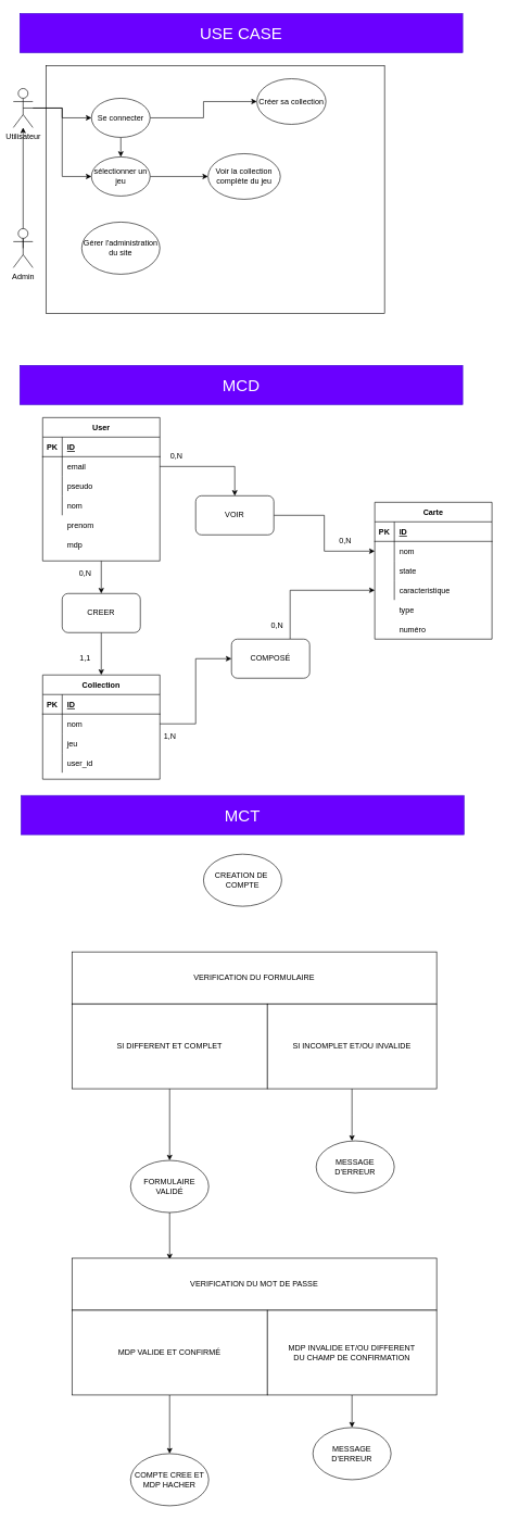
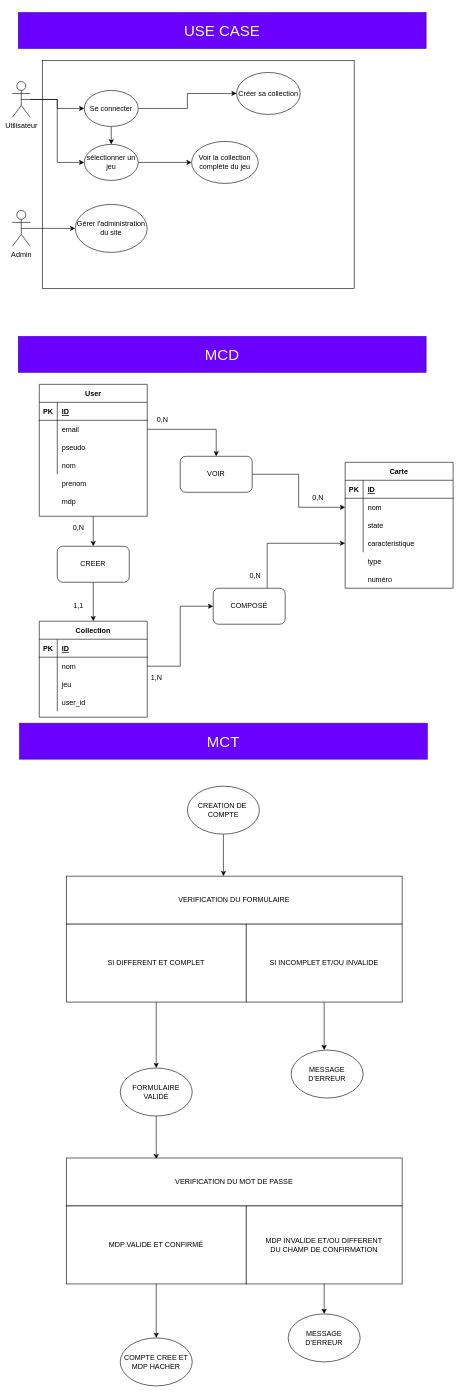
  <mxCell id="0" />
  <mxCell id="1" parent="0" />
  <mxCell id="2" value="" style="rounded=0;whiteSpace=wrap;html=1;" vertex="1" parent="1"><mxGeometry x="70" y="100" width="520" height="380" as="geometry" /></mxCell>
  <mxCell id="3" style="edgeStyle=orthogonalEdgeStyle;rounded=0;orthogonalLoop=1;jettySize=auto;html=1;exitX=0.5;exitY=0.5;exitDx=0;exitDy=0;exitPerimeter=0;entryX=0;entryY=0.5;entryDx=0;entryDy=0;" edge="1" parent="1" source="5" target="8"><mxGeometry relative="1" as="geometry" /></mxCell>
  <mxCell id="4" style="edgeStyle=orthogonalEdgeStyle;rounded=0;orthogonalLoop=1;jettySize=auto;html=1;entryX=0;entryY=0.5;entryDx=0;entryDy=0;" edge="1" parent="1" source="5" target="10"><mxGeometry relative="1" as="geometry" /></mxCell>
  <mxCell id="5" value="Utilisateur" style="shape=umlActor;verticalLabelPosition=bottom;verticalAlign=top;html=1;outlineConnect=0;" vertex="1" parent="1"><mxGeometry x="20" y="135" width="30" height="60" as="geometry" /></mxCell>
  <mxCell id="6" style="edgeStyle=orthogonalEdgeStyle;rounded=0;orthogonalLoop=1;jettySize=auto;html=1;exitX=0.5;exitY=1;exitDx=0;exitDy=0;entryX=0.5;entryY=0;entryDx=0;entryDy=0;" edge="1" parent="1" source="8" target="10"><mxGeometry relative="1" as="geometry" /></mxCell>
  <mxCell id="7" style="edgeStyle=orthogonalEdgeStyle;rounded=0;orthogonalLoop=1;jettySize=auto;html=1;exitX=1;exitY=0.5;exitDx=0;exitDy=0;entryX=0;entryY=0.5;entryDx=0;entryDy=0;" edge="1" parent="1" source="8" target="11"><mxGeometry relative="1" as="geometry" /></mxCell>
  <mxCell id="8" value="Se connecter" style="ellipse;whiteSpace=wrap;html=1;" vertex="1" parent="1"><mxGeometry x="140" y="150" width="90" height="60" as="geometry" /></mxCell>
  <mxCell id="9" style="edgeStyle=orthogonalEdgeStyle;rounded=0;orthogonalLoop=1;jettySize=auto;html=1;exitX=1;exitY=0.5;exitDx=0;exitDy=0;entryX=0;entryY=0.5;entryDx=0;entryDy=0;" edge="1" parent="1" source="10" target="12"><mxGeometry relative="1" as="geometry" /></mxCell>
  <mxCell id="10" value="sélectionner un&lt;br&gt;jeu" style="ellipse;whiteSpace=wrap;html=1;" vertex="1" parent="1"><mxGeometry x="140" y="240" width="90" height="60" as="geometry" /></mxCell>
  <mxCell id="11" value="Créer sa collection" style="ellipse;whiteSpace=wrap;html=1;" vertex="1" parent="1"><mxGeometry x="394" y="120" width="106" height="70" as="geometry" /></mxCell>
  <mxCell id="12" value="Voir la collection&lt;br&gt;complète du jeu" style="ellipse;whiteSpace=wrap;html=1;" vertex="1" parent="1"><mxGeometry x="319" y="235" width="111" height="70" as="geometry" /></mxCell>
- <mxCell id="13" style="edgeStyle=orthogonalEdgeStyle;rounded=0;orthogonalLoop=1;jettySize=auto;html=1;exitX=0.5;exitY=0.5;exitDx=0;exitDy=0;exitPerimeter=0;" edge="1" parent="1" source="14" target="5"><mxGeometry relative="1" as="geometry" /></mxCell>
+ <mxCell id="13" style="edgeStyle=orthogonalEdgeStyle;rounded=0;orthogonalLoop=1;jettySize=auto;html=1;exitX=0.5;exitY=0.5;exitDx=0;exitDy=0;exitPerimeter=0;entryX=0;entryY=0.5;entryDx=0;entryDy=0;" edge="1" parent="1" source="14" target="15"><mxGeometry relative="1" as="geometry" /></mxCell>
  <mxCell id="14" value="Admin" style="shape=umlActor;verticalLabelPosition=bottom;verticalAlign=top;html=1;outlineConnect=0;" vertex="1" parent="1"><mxGeometry x="20" y="350" width="30" height="60" as="geometry" /></mxCell>
  <mxCell id="15" value="Gérer l'administration&lt;br&gt;du site" style="ellipse;whiteSpace=wrap;html=1;" vertex="1" parent="1"><mxGeometry x="125" y="340" width="120" height="80" as="geometry" /></mxCell>
  <mxCell id="16" value="&lt;font style=&quot;font-size: 25px&quot;&gt;USE CASE&lt;/font&gt;" style="rounded=0;whiteSpace=wrap;html=1;fillColor=#6a00ff;strokeColor=#3700CC;fontColor=#ffffff;" vertex="1" parent="1"><mxGeometry x="30" y="20" width="680" height="60" as="geometry" /></mxCell>
  <mxCell id="17" value="&lt;font style=&quot;font-size: 25px&quot;&gt;MCD&lt;/font&gt;" style="rounded=0;whiteSpace=wrap;html=1;fillColor=#6a00ff;strokeColor=#3700CC;fontColor=#ffffff;" vertex="1" parent="1"><mxGeometry x="30" y="560" width="680" height="60" as="geometry" /></mxCell>
  <mxCell id="18" style="edgeStyle=orthogonalEdgeStyle;rounded=0;orthogonalLoop=1;jettySize=auto;html=1;exitX=0.5;exitY=1;exitDx=0;exitDy=0;entryX=0.5;entryY=0;entryDx=0;entryDy=0;" edge="1" parent="1" source="62" target="45"><mxGeometry relative="1" as="geometry" /></mxCell>
  <mxCell id="19" value="User" style="shape=table;startSize=30;container=1;collapsible=1;childLayout=tableLayout;fixedRows=1;rowLines=0;fontStyle=1;align=center;resizeLast=1;" vertex="1" parent="1"><mxGeometry x="65" y="640" width="180" height="220" as="geometry" /></mxCell>
  <mxCell id="20" value="" style="shape=partialRectangle;collapsible=0;dropTarget=0;pointerEvents=0;fillColor=none;top=0;left=0;bottom=1;right=0;points=[[0,0.5],[1,0.5]];portConstraint=eastwest;" vertex="1" parent="19"><mxGeometry y="30" width="180" height="30" as="geometry" /></mxCell>
  <mxCell id="21" value="PK" style="shape=partialRectangle;connectable=0;fillColor=none;top=0;left=0;bottom=0;right=0;fontStyle=1;overflow=hidden;" vertex="1" parent="20"><mxGeometry width="30" height="30" as="geometry" /></mxCell>
  <mxCell id="22" value="ID" style="shape=partialRectangle;connectable=0;fillColor=none;top=0;left=0;bottom=0;right=0;align=left;spacingLeft=6;fontStyle=5;overflow=hidden;" vertex="1" parent="20"><mxGeometry x="30" width="150" height="30" as="geometry" /></mxCell>
  <mxCell id="23" value="" style="shape=partialRectangle;collapsible=0;dropTarget=0;pointerEvents=0;fillColor=none;top=0;left=0;bottom=0;right=0;points=[[0,0.5],[1,0.5]];portConstraint=eastwest;" vertex="1" parent="19"><mxGeometry y="60" width="180" height="30" as="geometry" /></mxCell>
  <mxCell id="24" value="" style="shape=partialRectangle;connectable=0;fillColor=none;top=0;left=0;bottom=0;right=0;editable=1;overflow=hidden;" vertex="1" parent="23"><mxGeometry width="30" height="30" as="geometry" /></mxCell>
  <mxCell id="25" value="email" style="shape=partialRectangle;connectable=0;fillColor=none;top=0;left=0;bottom=0;right=0;align=left;spacingLeft=6;overflow=hidden;" vertex="1" parent="23"><mxGeometry x="30" width="150" height="30" as="geometry" /></mxCell>
  <mxCell id="26" value="" style="shape=partialRectangle;collapsible=0;dropTarget=0;pointerEvents=0;fillColor=none;top=0;left=0;bottom=0;right=0;points=[[0,0.5],[1,0.5]];portConstraint=eastwest;" vertex="1" parent="19"><mxGeometry y="90" width="180" height="30" as="geometry" /></mxCell>
  <mxCell id="27" value="" style="shape=partialRectangle;connectable=0;fillColor=none;top=0;left=0;bottom=0;right=0;editable=1;overflow=hidden;" vertex="1" parent="26"><mxGeometry width="30" height="30" as="geometry" /></mxCell>
  <mxCell id="28" value="pseudo" style="shape=partialRectangle;connectable=0;fillColor=none;top=0;left=0;bottom=0;right=0;align=left;spacingLeft=6;overflow=hidden;" vertex="1" parent="26"><mxGeometry x="30" width="150" height="30" as="geometry" /></mxCell>
  <mxCell id="29" value="" style="shape=partialRectangle;collapsible=0;dropTarget=0;pointerEvents=0;fillColor=none;top=0;left=0;bottom=0;right=0;points=[[0,0.5],[1,0.5]];portConstraint=eastwest;" vertex="1" parent="19"><mxGeometry y="120" width="180" height="30" as="geometry" /></mxCell>
  <mxCell id="30" value="" style="shape=partialRectangle;connectable=0;fillColor=none;top=0;left=0;bottom=0;right=0;editable=1;overflow=hidden;" vertex="1" parent="29"><mxGeometry width="30" height="30" as="geometry" /></mxCell>
  <mxCell id="31" value="nom" style="shape=partialRectangle;connectable=0;fillColor=none;top=0;left=0;bottom=0;right=0;align=left;spacingLeft=6;overflow=hidden;" vertex="1" parent="29"><mxGeometry x="30" width="150" height="30" as="geometry" /></mxCell>
  <mxCell id="32" value="Carte" style="shape=table;startSize=30;container=1;collapsible=1;childLayout=tableLayout;fixedRows=1;rowLines=0;fontStyle=1;align=center;resizeLast=1;" vertex="1" parent="1"><mxGeometry x="575" y="770" width="180" height="210" as="geometry" /></mxCell>
  <mxCell id="33" value="" style="shape=partialRectangle;collapsible=0;dropTarget=0;pointerEvents=0;fillColor=none;top=0;left=0;bottom=1;right=0;points=[[0,0.5],[1,0.5]];portConstraint=eastwest;" vertex="1" parent="32"><mxGeometry y="30" width="180" height="30" as="geometry" /></mxCell>
  <mxCell id="34" value="PK" style="shape=partialRectangle;connectable=0;fillColor=none;top=0;left=0;bottom=0;right=0;fontStyle=1;overflow=hidden;" vertex="1" parent="33"><mxGeometry width="30" height="30" as="geometry" /></mxCell>
  <mxCell id="35" value="ID" style="shape=partialRectangle;connectable=0;fillColor=none;top=0;left=0;bottom=0;right=0;align=left;spacingLeft=6;fontStyle=5;overflow=hidden;" vertex="1" parent="33"><mxGeometry x="30" width="150" height="30" as="geometry" /></mxCell>
  <mxCell id="36" value="" style="shape=partialRectangle;collapsible=0;dropTarget=0;pointerEvents=0;fillColor=none;top=0;left=0;bottom=0;right=0;points=[[0,0.5],[1,0.5]];portConstraint=eastwest;" vertex="1" parent="32"><mxGeometry y="60" width="180" height="30" as="geometry" /></mxCell>
  <mxCell id="37" value="" style="shape=partialRectangle;connectable=0;fillColor=none;top=0;left=0;bottom=0;right=0;editable=1;overflow=hidden;" vertex="1" parent="36"><mxGeometry width="30" height="30" as="geometry" /></mxCell>
  <mxCell id="38" value="nom" style="shape=partialRectangle;connectable=0;fillColor=none;top=0;left=0;bottom=0;right=0;align=left;spacingLeft=6;overflow=hidden;" vertex="1" parent="36"><mxGeometry x="30" width="150" height="30" as="geometry" /></mxCell>
  <mxCell id="39" value="" style="shape=partialRectangle;collapsible=0;dropTarget=0;pointerEvents=0;fillColor=none;top=0;left=0;bottom=0;right=0;points=[[0,0.5],[1,0.5]];portConstraint=eastwest;" vertex="1" parent="32"><mxGeometry y="90" width="180" height="30" as="geometry" /></mxCell>
  <mxCell id="40" value="" style="shape=partialRectangle;connectable=0;fillColor=none;top=0;left=0;bottom=0;right=0;editable=1;overflow=hidden;" vertex="1" parent="39"><mxGeometry width="30" height="30" as="geometry" /></mxCell>
  <mxCell id="41" value="state" style="shape=partialRectangle;connectable=0;fillColor=none;top=0;left=0;bottom=0;right=0;align=left;spacingLeft=6;overflow=hidden;" vertex="1" parent="39"><mxGeometry x="30" width="150" height="30" as="geometry" /></mxCell>
  <mxCell id="42" value="" style="shape=partialRectangle;collapsible=0;dropTarget=0;pointerEvents=0;fillColor=none;top=0;left=0;bottom=0;right=0;points=[[0,0.5],[1,0.5]];portConstraint=eastwest;" vertex="1" parent="32"><mxGeometry y="120" width="180" height="30" as="geometry" /></mxCell>
  <mxCell id="43" value="" style="shape=partialRectangle;connectable=0;fillColor=none;top=0;left=0;bottom=0;right=0;editable=1;overflow=hidden;" vertex="1" parent="42"><mxGeometry width="30" height="30" as="geometry" /></mxCell>
  <mxCell id="44" value="caracteristique" style="shape=partialRectangle;connectable=0;fillColor=none;top=0;left=0;bottom=0;right=0;align=left;spacingLeft=6;overflow=hidden;" vertex="1" parent="42"><mxGeometry x="30" width="150" height="30" as="geometry" /></mxCell>
  <mxCell id="45" value="Collection" style="shape=table;startSize=30;container=1;collapsible=1;childLayout=tableLayout;fixedRows=1;rowLines=0;fontStyle=1;align=center;resizeLast=1;" vertex="1" parent="1"><mxGeometry x="65" y="1035" width="180" height="160" as="geometry" /></mxCell>
  <mxCell id="46" value="" style="shape=partialRectangle;collapsible=0;dropTarget=0;pointerEvents=0;fillColor=none;top=0;left=0;bottom=1;right=0;points=[[0,0.5],[1,0.5]];portConstraint=eastwest;" vertex="1" parent="45"><mxGeometry y="30" width="180" height="30" as="geometry" /></mxCell>
  <mxCell id="47" value="PK" style="shape=partialRectangle;connectable=0;fillColor=none;top=0;left=0;bottom=0;right=0;fontStyle=1;overflow=hidden;" vertex="1" parent="46"><mxGeometry width="30" height="30" as="geometry" /></mxCell>
  <mxCell id="48" value="ID" style="shape=partialRectangle;connectable=0;fillColor=none;top=0;left=0;bottom=0;right=0;align=left;spacingLeft=6;fontStyle=5;overflow=hidden;" vertex="1" parent="46"><mxGeometry x="30" width="150" height="30" as="geometry" /></mxCell>
  <mxCell id="49" value="" style="shape=partialRectangle;collapsible=0;dropTarget=0;pointerEvents=0;fillColor=none;top=0;left=0;bottom=0;right=0;points=[[0,0.5],[1,0.5]];portConstraint=eastwest;" vertex="1" parent="45"><mxGeometry y="60" width="180" height="30" as="geometry" /></mxCell>
  <mxCell id="50" value="" style="shape=partialRectangle;connectable=0;fillColor=none;top=0;left=0;bottom=0;right=0;editable=1;overflow=hidden;" vertex="1" parent="49"><mxGeometry width="30" height="30" as="geometry" /></mxCell>
  <mxCell id="51" value="nom" style="shape=partialRectangle;connectable=0;fillColor=none;top=0;left=0;bottom=0;right=0;align=left;spacingLeft=6;overflow=hidden;" vertex="1" parent="49"><mxGeometry x="30" width="150" height="30" as="geometry" /></mxCell>
  <mxCell id="52" value="" style="shape=partialRectangle;collapsible=0;dropTarget=0;pointerEvents=0;fillColor=none;top=0;left=0;bottom=0;right=0;points=[[0,0.5],[1,0.5]];portConstraint=eastwest;" vertex="1" parent="45"><mxGeometry y="90" width="180" height="30" as="geometry" /></mxCell>
  <mxCell id="53" value="" style="shape=partialRectangle;connectable=0;fillColor=none;top=0;left=0;bottom=0;right=0;editable=1;overflow=hidden;" vertex="1" parent="52"><mxGeometry width="30" height="30" as="geometry" /></mxCell>
  <mxCell id="54" value="jeu" style="shape=partialRectangle;connectable=0;fillColor=none;top=0;left=0;bottom=0;right=0;align=left;spacingLeft=6;overflow=hidden;" vertex="1" parent="52"><mxGeometry x="30" width="150" height="30" as="geometry" /></mxCell>
  <mxCell id="55" value="" style="shape=partialRectangle;collapsible=0;dropTarget=0;pointerEvents=0;fillColor=none;top=0;left=0;bottom=0;right=0;points=[[0,0.5],[1,0.5]];portConstraint=eastwest;" vertex="1" parent="45"><mxGeometry y="120" width="180" height="30" as="geometry" /></mxCell>
  <mxCell id="56" value="" style="shape=partialRectangle;connectable=0;fillColor=none;top=0;left=0;bottom=0;right=0;editable=1;overflow=hidden;" vertex="1" parent="55"><mxGeometry width="30" height="30" as="geometry" /></mxCell>
  <mxCell id="57" value="user_id" style="shape=partialRectangle;connectable=0;fillColor=none;top=0;left=0;bottom=0;right=0;align=left;spacingLeft=6;overflow=hidden;" vertex="1" parent="55"><mxGeometry x="30" width="150" height="30" as="geometry" /></mxCell>
  <mxCell id="58" value="prenom" style="shape=partialRectangle;connectable=0;fillColor=none;top=0;left=0;bottom=0;right=0;align=left;spacingLeft=6;overflow=hidden;" vertex="1" parent="1"><mxGeometry x="95" y="790" width="150" height="30" as="geometry" /></mxCell>
  <mxCell id="59" value="mdp" style="shape=partialRectangle;connectable=0;fillColor=none;top=0;left=0;bottom=0;right=0;align=left;spacingLeft=6;overflow=hidden;" vertex="1" parent="1"><mxGeometry x="95" y="820" width="150" height="30" as="geometry" /></mxCell>
  <mxCell id="60" value="type" style="shape=partialRectangle;connectable=0;fillColor=none;top=0;left=0;bottom=0;right=0;align=left;spacingLeft=6;overflow=hidden;" vertex="1" parent="1"><mxGeometry x="605" y="920" width="150" height="30" as="geometry" /></mxCell>
  <mxCell id="61" value="numéro" style="shape=partialRectangle;connectable=0;fillColor=none;top=0;left=0;bottom=0;right=0;align=left;spacingLeft=6;overflow=hidden;" vertex="1" parent="1"><mxGeometry x="605" y="950" width="150" height="30" as="geometry" /></mxCell>
  <mxCell id="62" value="CREER" style="rounded=1;whiteSpace=wrap;html=1;" vertex="1" parent="1"><mxGeometry x="95" y="910" width="120" height="60" as="geometry" /></mxCell>
  <mxCell id="63" style="edgeStyle=orthogonalEdgeStyle;rounded=0;orthogonalLoop=1;jettySize=auto;html=1;exitX=0.5;exitY=1;exitDx=0;exitDy=0;entryX=0.5;entryY=0;entryDx=0;entryDy=0;" edge="1" parent="1" source="19" target="62"><mxGeometry relative="1" as="geometry"><mxPoint x="155" y="860" as="sourcePoint" /><mxPoint x="155" y="1035" as="targetPoint" /></mxGeometry></mxCell>
  <mxCell id="64" style="edgeStyle=orthogonalEdgeStyle;rounded=0;orthogonalLoop=1;jettySize=auto;html=1;exitX=0.75;exitY=0;exitDx=0;exitDy=0;entryX=0;entryY=0.5;entryDx=0;entryDy=0;" edge="1" parent="1" source="65" target="42"><mxGeometry relative="1" as="geometry" /></mxCell>
  <mxCell id="65" value="COMPOSÉ" style="rounded=1;whiteSpace=wrap;html=1;" vertex="1" parent="1"><mxGeometry x="355" y="980" width="120" height="60" as="geometry" /></mxCell>
  <mxCell id="66" style="edgeStyle=orthogonalEdgeStyle;rounded=0;orthogonalLoop=1;jettySize=auto;html=1;exitX=1;exitY=0.5;exitDx=0;exitDy=0;entryX=0;entryY=0.5;entryDx=0;entryDy=0;" edge="1" parent="1" source="49" target="65"><mxGeometry relative="1" as="geometry" /></mxCell>
  <mxCell id="67" style="edgeStyle=orthogonalEdgeStyle;rounded=0;orthogonalLoop=1;jettySize=auto;html=1;exitX=1;exitY=0.5;exitDx=0;exitDy=0;entryX=0;entryY=0.5;entryDx=0;entryDy=0;" edge="1" parent="1" source="68" target="36"><mxGeometry relative="1" as="geometry" /></mxCell>
  <mxCell id="68" value="VOIR" style="rounded=1;whiteSpace=wrap;html=1;" vertex="1" parent="1"><mxGeometry x="300" y="760" width="120" height="60" as="geometry" /></mxCell>
  <mxCell id="69" style="edgeStyle=orthogonalEdgeStyle;rounded=0;orthogonalLoop=1;jettySize=auto;html=1;exitX=1;exitY=0.5;exitDx=0;exitDy=0;" edge="1" parent="1" source="23" target="68"><mxGeometry relative="1" as="geometry" /></mxCell>
  <mxCell id="70" value="0,N" style="text;html=1;align=center;verticalAlign=middle;resizable=0;points=[];autosize=1;" vertex="1" parent="1"><mxGeometry x="255" y="690" width="30" height="20" as="geometry" /></mxCell>
  <mxCell id="71" value="0,N" style="text;html=1;align=center;verticalAlign=middle;resizable=0;points=[];autosize=1;" vertex="1" parent="1"><mxGeometry x="115" y="870" width="30" height="20" as="geometry" /></mxCell>
  <mxCell id="72" value="1,N" style="text;html=1;align=center;verticalAlign=middle;resizable=0;points=[];autosize=1;" vertex="1" parent="1"><mxGeometry x="245" y="1120" width="30" height="20" as="geometry" /></mxCell>
  <mxCell id="73" value="0,N" style="text;html=1;align=center;verticalAlign=middle;resizable=0;points=[];autosize=1;" vertex="1" parent="1"><mxGeometry x="410" y="950" width="30" height="20" as="geometry" /></mxCell>
  <mxCell id="74" value="1,1" style="text;html=1;align=center;verticalAlign=middle;resizable=0;points=[];autosize=1;" vertex="1" parent="1"><mxGeometry x="115" y="1000" width="30" height="20" as="geometry" /></mxCell>
  <mxCell id="75" value="0,N" style="text;html=1;strokeColor=none;fillColor=none;align=center;verticalAlign=middle;whiteSpace=wrap;rounded=0;" vertex="1" parent="1"><mxGeometry x="510" y="820" width="40" height="20" as="geometry" /></mxCell>
- <mxCell id="76" value="&lt;font style=&quot;font-size: 25px&quot;&gt;MCT&lt;/font&gt;" style="rounded=0;whiteSpace=wrap;html=1;fillColor=#6a00ff;strokeColor=#3700CC;fontColor=#ffffff;" vertex="1" parent="1"><mxGeometry x="32" y="1220" width="680" height="60" as="geometry" /></mxCell>
+ <mxCell id="76" value="&lt;font style=&quot;font-size: 25px&quot;&gt;MCT&lt;/font&gt;" style="rounded=0;whiteSpace=wrap;html=1;fillColor=#6a00ff;strokeColor=#3700CC;fontColor=#ffffff;" vertex="1" parent="1"><mxGeometry x="32" y="1205" width="680" height="60" as="geometry" /></mxCell>
+ <mxCell id="77" style="edgeStyle=orthogonalEdgeStyle;rounded=0;orthogonalLoop=1;jettySize=auto;html=1;exitX=0.5;exitY=1;exitDx=0;exitDy=0;entryX=0.468;entryY=0;entryDx=0;entryDy=0;entryPerimeter=0;" edge="1" parent="1" source="78" target="79"><mxGeometry relative="1" as="geometry" /></mxCell>
  <mxCell id="78" value="CREATION DE&amp;nbsp;&lt;br&gt;COMPTE" style="ellipse;whiteSpace=wrap;html=1;" vertex="1" parent="1"><mxGeometry x="312" y="1310" width="120" height="80" as="geometry" /></mxCell>
  <mxCell id="79" value="VERIFICATION DU FORMULAIRE" style="rounded=0;whiteSpace=wrap;html=1;" vertex="1" parent="1"><mxGeometry x="110" y="1460" width="560" height="80" as="geometry" /></mxCell>
  <mxCell id="80" style="edgeStyle=orthogonalEdgeStyle;rounded=0;orthogonalLoop=1;jettySize=auto;html=1;exitX=0.5;exitY=1;exitDx=0;exitDy=0;" edge="1" parent="1" source="81" target="85"><mxGeometry relative="1" as="geometry"><mxPoint x="260" y="1820" as="targetPoint" /></mxGeometry></mxCell>
  <mxCell id="81" value="SI DIFFERENT ET COMPLET" style="rounded=0;whiteSpace=wrap;html=1;" vertex="1" parent="1"><mxGeometry x="110" y="1540" width="300" height="130" as="geometry" /></mxCell>
  <mxCell id="82" style="edgeStyle=orthogonalEdgeStyle;rounded=0;orthogonalLoop=1;jettySize=auto;html=1;exitX=0.5;exitY=1;exitDx=0;exitDy=0;" edge="1" parent="1" source="83"><mxGeometry relative="1" as="geometry"><mxPoint x="540" y="1750" as="targetPoint" /></mxGeometry></mxCell>
  <mxCell id="83" value="SI INCOMPLET ET/OU INVALIDE" style="rounded=0;whiteSpace=wrap;html=1;" vertex="1" parent="1"><mxGeometry x="410" y="1540" width="260" height="130" as="geometry" /></mxCell>
  <mxCell id="84" style="edgeStyle=orthogonalEdgeStyle;rounded=0;orthogonalLoop=1;jettySize=auto;html=1;exitX=0.5;exitY=1;exitDx=0;exitDy=0;entryX=0.268;entryY=0.025;entryDx=0;entryDy=0;entryPerimeter=0;" edge="1" parent="1" source="85" target="87"><mxGeometry relative="1" as="geometry" /></mxCell>
  <mxCell id="85" value="FORMULAIRE&lt;br&gt;VALIDÉ" style="ellipse;whiteSpace=wrap;html=1;" vertex="1" parent="1"><mxGeometry x="200" y="1780" width="120" height="80" as="geometry" /></mxCell>
  <mxCell id="86" value="MESSAGE&lt;br&gt;D'ERREUR" style="ellipse;whiteSpace=wrap;html=1;" vertex="1" parent="1"><mxGeometry x="485" y="1750" width="120" height="80" as="geometry" /></mxCell>
  <mxCell id="87" value="VERIFICATION DU MOT DE PASSE" style="rounded=0;whiteSpace=wrap;html=1;" vertex="1" parent="1"><mxGeometry x="110" y="1930" width="560" height="80" as="geometry" /></mxCell>
  <mxCell id="88" style="edgeStyle=orthogonalEdgeStyle;rounded=0;orthogonalLoop=1;jettySize=auto;html=1;exitX=0.5;exitY=1;exitDx=0;exitDy=0;" edge="1" parent="1" source="89" target="93"><mxGeometry relative="1" as="geometry"><mxPoint x="260" y="2270" as="targetPoint" /></mxGeometry></mxCell>
  <mxCell id="89" value="MDP VALIDE ET CONFIRMÉ" style="rounded=0;whiteSpace=wrap;html=1;" vertex="1" parent="1"><mxGeometry x="110" y="2010" width="300" height="130" as="geometry" /></mxCell>
  <mxCell id="90" style="edgeStyle=orthogonalEdgeStyle;rounded=0;orthogonalLoop=1;jettySize=auto;html=1;exitX=0.5;exitY=1;exitDx=0;exitDy=0;" edge="1" parent="1" source="91" target="92"><mxGeometry relative="1" as="geometry"><mxPoint x="540" y="2230" as="targetPoint" /></mxGeometry></mxCell>
  <mxCell id="91" value="MDP INVALIDE ET/OU DIFFERENT&lt;br&gt;DU CHAMP DE CONFIRMATION" style="rounded=0;whiteSpace=wrap;html=1;" vertex="1" parent="1"><mxGeometry x="410" y="2010" width="260" height="130" as="geometry" /></mxCell>
  <mxCell id="92" value="MESSAGE D'ERREUR" style="ellipse;whiteSpace=wrap;html=1;" vertex="1" parent="1"><mxGeometry x="480" y="2190" width="120" height="80" as="geometry" /></mxCell>
  <mxCell id="93" value="COMPTE CREE ET&lt;br&gt;MDP HACHER" style="ellipse;whiteSpace=wrap;html=1;" vertex="1" parent="1"><mxGeometry x="200" y="2230" width="120" height="80" as="geometry" /></mxCell>
